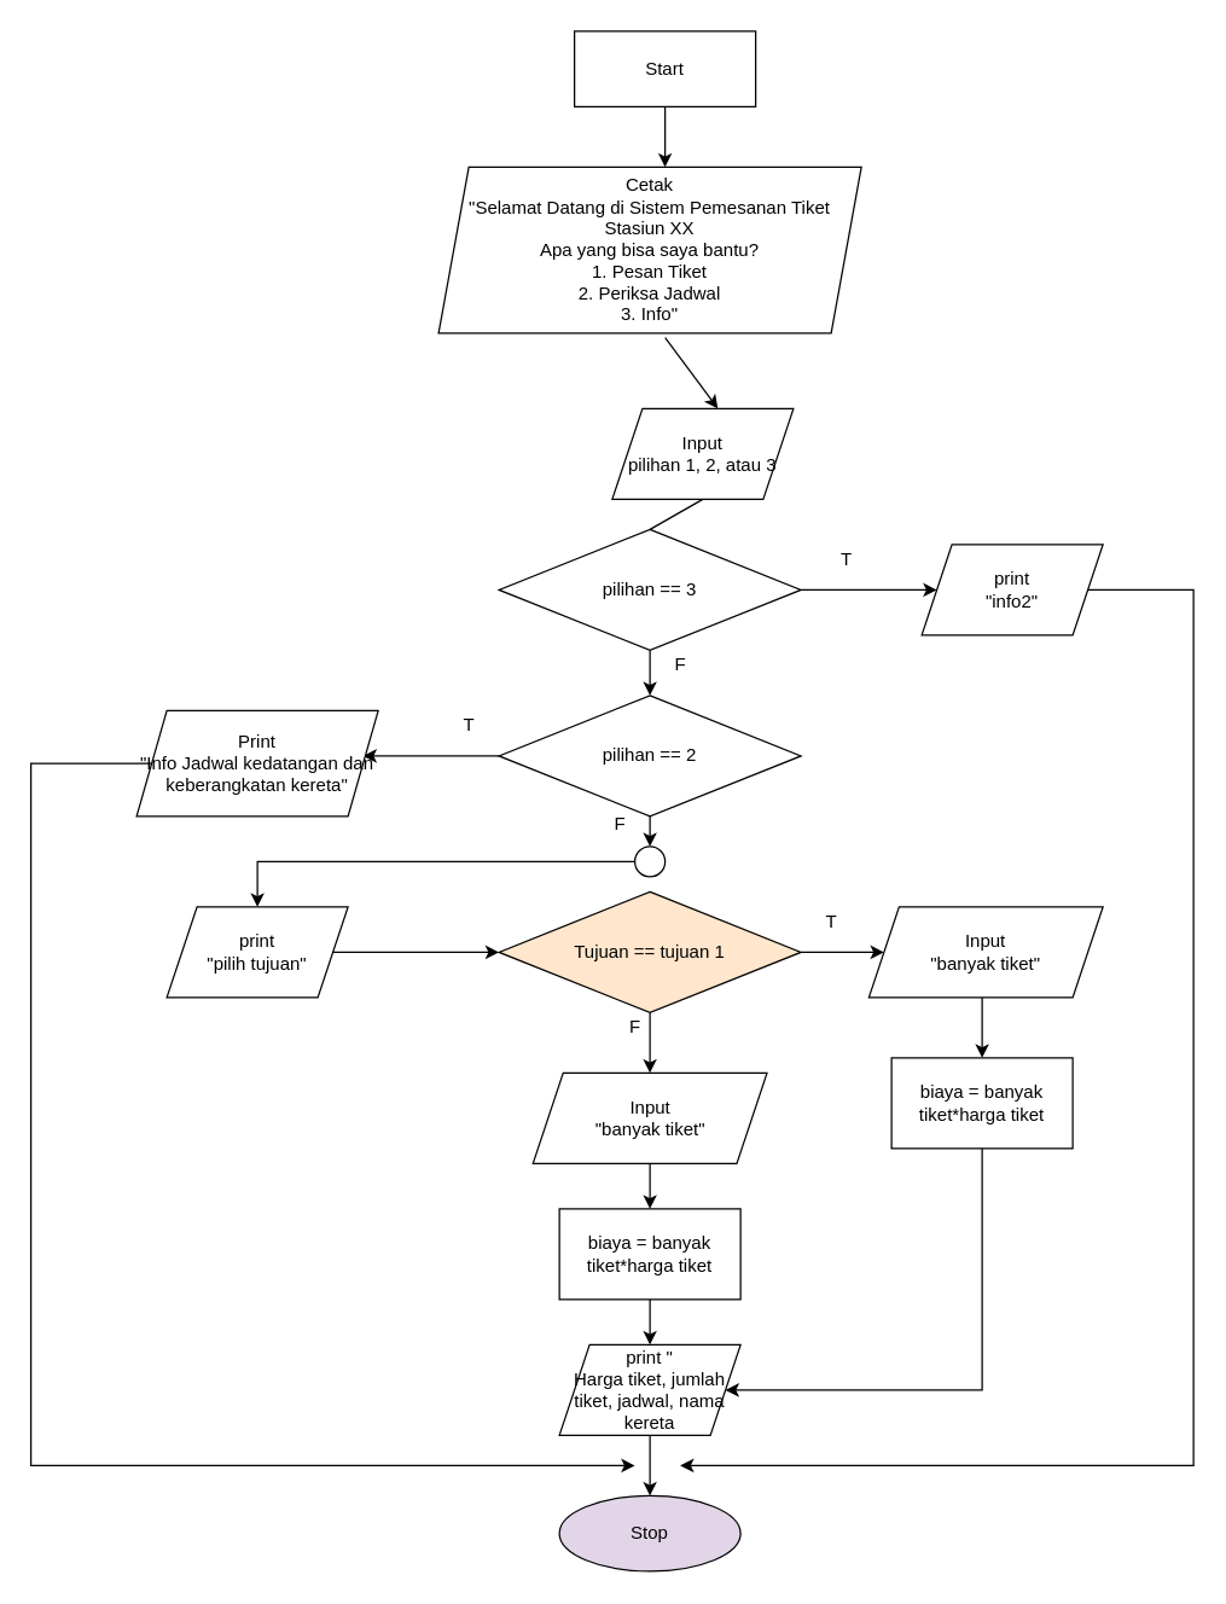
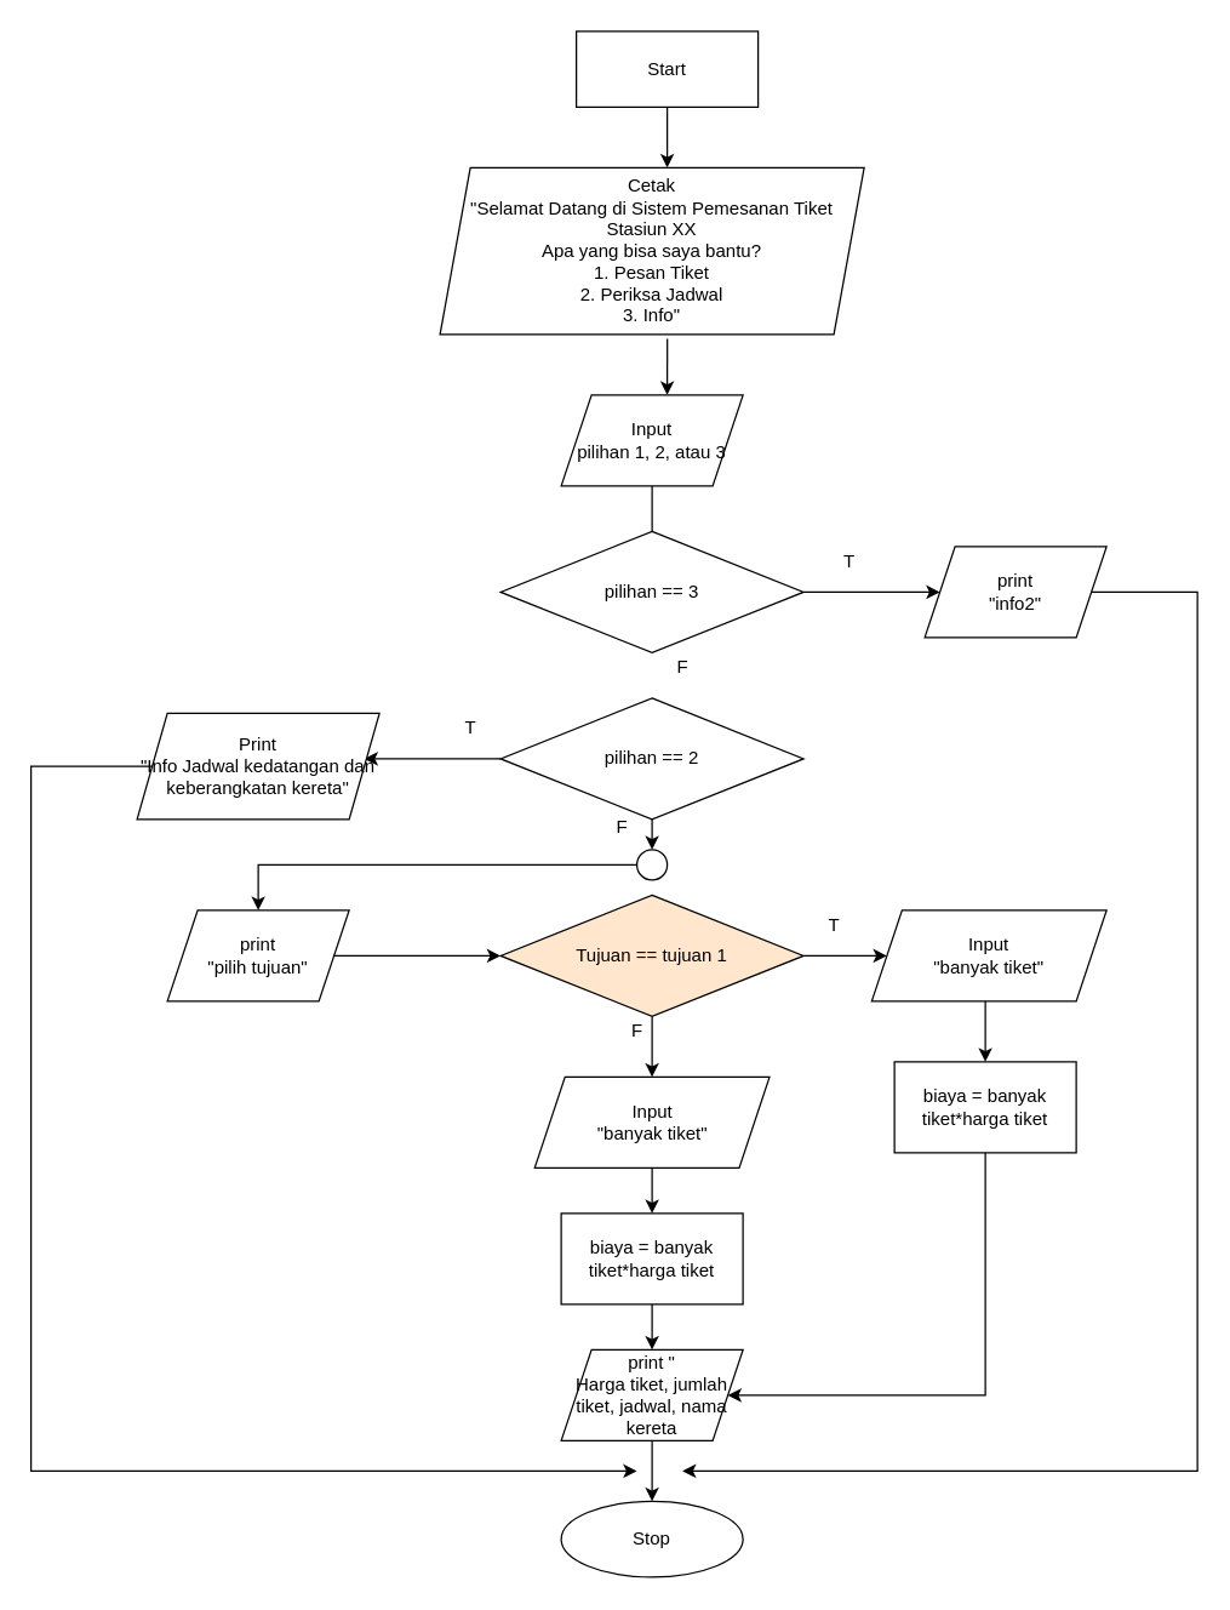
  <mxCell id="0" />
  <mxCell id="1" parent="0" />
  <mxCell id="2" value="Start" style="whiteSpace=wrap;html=1;rounded=0;" vertex="1" parent="1"><mxGeometry x="380" y="20" width="120" height="50" as="geometry" /></mxCell>
  <mxCell id="3" value="" style="endArrow=classic;html=1;rounded=0;exitX=0.5;exitY=1;exitDx=0;exitDy=0;" edge="1" parent="1" source="2"><mxGeometry width="50" height="50" relative="1" as="geometry"><mxPoint x="280" y="170" as="sourcePoint" /><mxPoint x="440" y="110" as="targetPoint" /><Array as="points"><mxPoint x="440" y="90" /></Array></mxGeometry></mxCell>
  <mxCell id="4" value="Cetak&lt;br&gt;&quot;Selamat Datang di Sistem Pemesanan Tiket Stasiun XX&lt;br&gt;Apa yang bisa saya bantu?&lt;br style=&quot;border-color: var(--border-color);&quot;&gt;1. Pesan Tiket&lt;br style=&quot;border-color: var(--border-color);&quot;&gt;2. Periksa Jadwal&lt;br style=&quot;border-color: var(--border-color);&quot;&gt;3. Info&quot;" style="shape=parallelogram;perimeter=parallelogramPerimeter;whiteSpace=wrap;html=1;fixedSize=1;" vertex="1" parent="1"><mxGeometry x="290" y="110" width="280" height="110" as="geometry" /></mxCell>
- <mxCell id="5" value="Input&lt;br&gt;pilihan 1, 2, atau 3" style="shape=parallelogram;perimeter=parallelogramPerimeter;whiteSpace=wrap;html=1;fixedSize=1;" vertex="1" parent="1"><mxGeometry x="405" y="270" width="120" height="60" as="geometry" /></mxCell>
+ <mxCell id="5" value="Input&lt;br&gt;pilihan 1, 2, atau 3" style="shape=parallelogram;perimeter=parallelogramPerimeter;whiteSpace=wrap;html=1;fixedSize=1;" vertex="1" parent="1"><mxGeometry x="370" y="260" width="120" height="60" as="geometry" /></mxCell>
  <mxCell id="6" value="" style="endArrow=classic;html=1;rounded=0;exitX=0.536;exitY=1.027;exitDx=0;exitDy=0;exitPerimeter=0;entryX=0.583;entryY=0;entryDx=0;entryDy=0;entryPerimeter=0;" edge="1" parent="1" source="4" target="5"><mxGeometry width="50" height="50" relative="1" as="geometry"><mxPoint x="370" y="280" as="sourcePoint" /><mxPoint x="320" y="410" as="targetPoint" /><Array as="points" /></mxGeometry></mxCell>
  <mxCell id="7" value="pilihan == 3" style="rhombus;whiteSpace=wrap;html=1;" vertex="1" parent="1"><mxGeometry x="330" y="350" width="200" height="80" as="geometry" /></mxCell>
  <mxCell id="8" value="print&lt;br&gt;&quot;info2&quot;" style="shape=parallelogram;perimeter=parallelogramPerimeter;whiteSpace=wrap;html=1;fixedSize=1;" vertex="1" parent="1"><mxGeometry x="610" y="360" width="120" height="60" as="geometry" /></mxCell>
  <mxCell id="9" value="" style="endArrow=classic;html=1;rounded=0;exitX=1;exitY=0.5;exitDx=0;exitDy=0;entryX=0;entryY=0.5;entryDx=0;entryDy=0;" edge="1" parent="1" source="7" target="8"><mxGeometry width="50" height="50" relative="1" as="geometry"><mxPoint x="370" y="310" as="sourcePoint" /><mxPoint x="420" y="260" as="targetPoint" /><Array as="points"><mxPoint x="570" y="390" /></Array></mxGeometry></mxCell>
  <mxCell id="10" value="pilihan == 2" style="rhombus;whiteSpace=wrap;html=1;" vertex="1" parent="1"><mxGeometry x="330" y="460" width="200" height="80" as="geometry" /></mxCell>
- <mxCell id="11" value="" style="endArrow=classic;html=1;rounded=0;exitX=0.5;exitY=1;exitDx=0;exitDy=0;entryX=0.5;entryY=0;entryDx=0;entryDy=0;" edge="1" parent="1" source="7" target="10"><mxGeometry width="50" height="50" relative="1" as="geometry"><mxPoint x="370" y="350" as="sourcePoint" /><mxPoint x="220" y="480" as="targetPoint" /></mxGeometry></mxCell>
  <mxCell id="12" value="" style="endArrow=classic;html=1;rounded=0;exitX=0;exitY=0.5;exitDx=0;exitDy=0;" edge="1" parent="1" source="10"><mxGeometry width="50" height="50" relative="1" as="geometry"><mxPoint x="370" y="490" as="sourcePoint" /><mxPoint x="240" y="500" as="targetPoint" /><Array as="points"><mxPoint x="300" y="500" /></Array></mxGeometry></mxCell>
  <mxCell id="13" value="T" style="text;html=1;align=center;verticalAlign=middle;resizable=0;points=[];autosize=1;strokeColor=none;fillColor=none;" vertex="1" parent="1"><mxGeometry x="545" y="355" width="30" height="30" as="geometry" /></mxCell>
  <mxCell id="14" value="F" style="text;html=1;align=center;verticalAlign=middle;resizable=0;points=[];autosize=1;strokeColor=none;fillColor=none;" vertex="1" parent="1"><mxGeometry x="435" y="425" width="30" height="30" as="geometry" /></mxCell>
  <mxCell id="15" value="Print&lt;br&gt;&quot;Info Jadwal kedatangan dan keberangkatan kereta&quot;" style="shape=parallelogram;perimeter=parallelogramPerimeter;whiteSpace=wrap;html=1;fixedSize=1;" vertex="1" parent="1"><mxGeometry x="90" y="470" width="160" height="70" as="geometry" /></mxCell>
  <mxCell id="16" value="" style="endArrow=classic;html=1;rounded=0;exitX=0.5;exitY=1;exitDx=0;exitDy=0;" edge="1" parent="1" source="10"><mxGeometry width="50" height="50" relative="1" as="geometry"><mxPoint x="370" y="470" as="sourcePoint" /><mxPoint x="430" y="560" as="targetPoint" /></mxGeometry></mxCell>
  <mxCell id="17" value="T" style="text;html=1;align=center;verticalAlign=middle;resizable=0;points=[];autosize=1;strokeColor=none;fillColor=none;" vertex="1" parent="1"><mxGeometry x="295" y="465" width="30" height="30" as="geometry" /></mxCell>
  <mxCell id="18" value="F" style="text;html=1;align=center;verticalAlign=middle;resizable=0;points=[];autosize=1;strokeColor=none;fillColor=none;" vertex="1" parent="1"><mxGeometry x="395" y="530" width="30" height="30" as="geometry" /></mxCell>
  <mxCell id="19" value="" style="endArrow=none;html=1;rounded=0;exitX=0.5;exitY=1;exitDx=0;exitDy=0;entryX=0.5;entryY=0;entryDx=0;entryDy=0;" edge="1" parent="1" source="5" target="7"><mxGeometry width="50" height="50" relative="1" as="geometry"><mxPoint x="370" y="440" as="sourcePoint" /><mxPoint x="420" y="390" as="targetPoint" /></mxGeometry></mxCell>
  <mxCell id="20" value="Tujuan == tujuan 1" style="rhombus;whiteSpace=wrap;html=1;fillColor=#ffe6cc;" vertex="1" parent="1"><mxGeometry x="330" y="590" width="200" height="80" as="geometry" /></mxCell>
  <mxCell id="21" value="Input&lt;br&gt;&quot;banyak tiket&quot;" style="shape=parallelogram;perimeter=parallelogramPerimeter;whiteSpace=wrap;html=1;fixedSize=1;" vertex="1" parent="1"><mxGeometry x="575" y="600" width="155" height="60" as="geometry" /></mxCell>
  <mxCell id="22" value="" style="endArrow=classic;html=1;rounded=0;exitX=1;exitY=0.5;exitDx=0;exitDy=0;" edge="1" parent="1" source="20" target="21"><mxGeometry width="50" height="50" relative="1" as="geometry"><mxPoint x="370" y="610" as="sourcePoint" /><mxPoint x="420" y="560" as="targetPoint" /><Array as="points"><mxPoint x="550" y="630" /></Array></mxGeometry></mxCell>
  <mxCell id="23" value="" style="endArrow=classic;html=1;rounded=0;" edge="1" parent="1"><mxGeometry width="50" height="50" relative="1" as="geometry"><mxPoint x="650" y="660" as="sourcePoint" /><mxPoint x="650" y="700" as="targetPoint" /><Array as="points"><mxPoint x="650" y="690" /></Array></mxGeometry></mxCell>
  <mxCell id="24" value="biaya = banyak tiket*harga tiket" style="rounded=0;whiteSpace=wrap;html=1;" vertex="1" parent="1"><mxGeometry x="590" y="700" width="120" height="60" as="geometry" /></mxCell>
  <mxCell id="25" value="" style="endArrow=classic;html=1;rounded=0;exitX=0.5;exitY=1;exitDx=0;exitDy=0;" edge="1" parent="1" source="20"><mxGeometry width="50" height="50" relative="1" as="geometry"><mxPoint x="370" y="760" as="sourcePoint" /><mxPoint x="430" y="710" as="targetPoint" /></mxGeometry></mxCell>
  <mxCell id="26" value="Input&lt;br&gt;&quot;banyak tiket&quot;" style="shape=parallelogram;perimeter=parallelogramPerimeter;whiteSpace=wrap;html=1;fixedSize=1;" vertex="1" parent="1"><mxGeometry x="352.5" y="710" width="155" height="60" as="geometry" /></mxCell>
  <mxCell id="27" value="biaya = banyak tiket*harga tiket" style="rounded=0;whiteSpace=wrap;html=1;" vertex="1" parent="1"><mxGeometry x="370" y="800" width="120" height="60" as="geometry" /></mxCell>
  <mxCell id="28" value="" style="endArrow=classic;html=1;rounded=0;exitX=0.5;exitY=1;exitDx=0;exitDy=0;" edge="1" parent="1" source="26"><mxGeometry width="50" height="50" relative="1" as="geometry"><mxPoint x="370" y="800" as="sourcePoint" /><mxPoint x="430" y="800" as="targetPoint" /></mxGeometry></mxCell>
  <mxCell id="29" value="print &quot;&lt;br&gt;Harga tiket, jumlah tiket, jadwal, nama kereta" style="shape=parallelogram;perimeter=parallelogramPerimeter;whiteSpace=wrap;html=1;fixedSize=1;" vertex="1" parent="1"><mxGeometry x="370" y="890" width="120" height="60" as="geometry" /></mxCell>
  <mxCell id="30" value="" style="endArrow=classic;html=1;rounded=0;exitX=0.5;exitY=1;exitDx=0;exitDy=0;" edge="1" parent="1" source="27"><mxGeometry width="50" height="50" relative="1" as="geometry"><mxPoint x="370" y="800" as="sourcePoint" /><mxPoint x="430" y="890" as="targetPoint" /></mxGeometry></mxCell>
  <mxCell id="31" value="" style="endArrow=classic;html=1;rounded=0;exitX=0.5;exitY=1;exitDx=0;exitDy=0;entryX=1;entryY=0.5;entryDx=0;entryDy=0;" edge="1" parent="1" source="24" target="29"><mxGeometry width="50" height="50" relative="1" as="geometry"><mxPoint x="370" y="800" as="sourcePoint" /><mxPoint x="649.96" y="790" as="targetPoint" /><Array as="points"><mxPoint x="650" y="920" /></Array></mxGeometry></mxCell>
  <mxCell id="32" value="" style="endArrow=classic;html=1;rounded=0;exitX=0.5;exitY=1;exitDx=0;exitDy=0;" edge="1" parent="1" source="29"><mxGeometry width="50" height="50" relative="1" as="geometry"><mxPoint x="370" y="1050" as="sourcePoint" /><mxPoint x="430" y="990" as="targetPoint" /></mxGeometry></mxCell>
- <mxCell id="33" value="Stop" style="ellipse;whiteSpace=wrap;html=1;fillColor=#e1d5e7;" vertex="1" parent="1"><mxGeometry x="370" y="990" width="120" height="50" as="geometry" /></mxCell>
+ <mxCell id="33" value="Stop" style="ellipse;whiteSpace=wrap;html=1;" vertex="1" parent="1"><mxGeometry x="370" y="990" width="120" height="50" as="geometry" /></mxCell>
  <mxCell id="34" value="" style="ellipse;whiteSpace=wrap;html=1;aspect=fixed;" vertex="1" parent="1"><mxGeometry x="420" y="560" width="20" height="20" as="geometry" /></mxCell>
  <mxCell id="35" value="" style="endArrow=classic;html=1;rounded=0;exitX=0;exitY=0.5;exitDx=0;exitDy=0;" edge="1" parent="1" source="34"><mxGeometry width="50" height="50" relative="1" as="geometry"><mxPoint x="370" y="770" as="sourcePoint" /><mxPoint x="170" y="600" as="targetPoint" /><Array as="points"><mxPoint x="170" y="570" /></Array></mxGeometry></mxCell>
  <mxCell id="36" value="print&lt;br&gt;&quot;pilih tujuan&quot;" style="shape=parallelogram;perimeter=parallelogramPerimeter;whiteSpace=wrap;html=1;fixedSize=1;" vertex="1" parent="1"><mxGeometry x="110" y="600" width="120" height="60" as="geometry" /></mxCell>
  <mxCell id="37" value="" style="endArrow=classic;html=1;rounded=0;exitX=1;exitY=0.5;exitDx=0;exitDy=0;entryX=0;entryY=0.5;entryDx=0;entryDy=0;" edge="1" parent="1" source="36" target="20"><mxGeometry width="50" height="50" relative="1" as="geometry"><mxPoint x="370" y="570" as="sourcePoint" /><mxPoint x="420" y="520" as="targetPoint" /></mxGeometry></mxCell>
  <mxCell id="38" value="T" style="text;html=1;align=center;verticalAlign=middle;resizable=0;points=[];autosize=1;strokeColor=none;fillColor=none;" vertex="1" parent="1"><mxGeometry x="535" y="595" width="30" height="30" as="geometry" /></mxCell>
  <mxCell id="39" value="F" style="text;html=1;align=center;verticalAlign=middle;resizable=0;points=[];autosize=1;strokeColor=none;fillColor=none;" vertex="1" parent="1"><mxGeometry x="405" y="665" width="30" height="30" as="geometry" /></mxCell>
  <mxCell id="40" value="" style="endArrow=classic;html=1;rounded=0;exitX=0;exitY=0.5;exitDx=0;exitDy=0;" edge="1" parent="1" source="15"><mxGeometry width="50" height="50" relative="1" as="geometry"><mxPoint x="370" y="570" as="sourcePoint" /><mxPoint x="420" y="970" as="targetPoint" /><Array as="points"><mxPoint x="20" y="505" /><mxPoint x="20" y="970" /></Array></mxGeometry></mxCell>
  <mxCell id="41" value="" style="endArrow=classic;html=1;rounded=0;exitX=1;exitY=0.5;exitDx=0;exitDy=0;" edge="1" parent="1" source="8"><mxGeometry width="50" height="50" relative="1" as="geometry"><mxPoint x="370" y="590" as="sourcePoint" /><mxPoint x="450" y="970" as="targetPoint" /><Array as="points"><mxPoint x="790" y="390" /><mxPoint x="790" y="970" /></Array></mxGeometry></mxCell>
